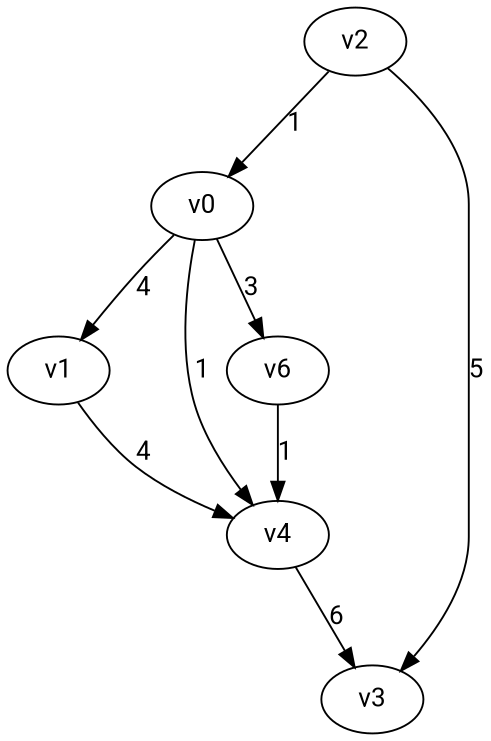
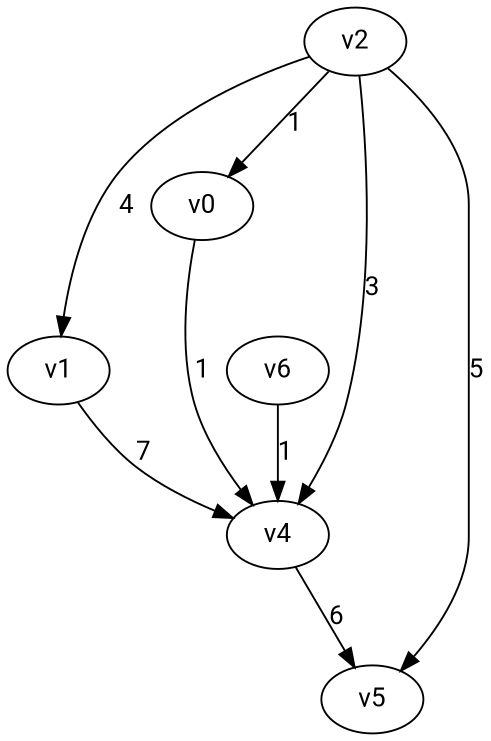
  digraph {
    fontname=Roboto
    node [fontname=Roboto]
    edge [fontname=Roboto]
    v0
    v1
    n3 [label=v6]
    v4
    v2
-   v5 [label=v3]
-   v0 -> v1 [label=4]
-   v0 -> n3 [label=3]
+   v5
+   v2 -> v1 [label=4]
    v0 -> v4 [label=1]
-   v1 -> v4 [label=4]
+   v1 -> v4 [label=7]
    n3 -> v4 [label=1]
    v4 -> v5 [label=6]
    v2 -> v0 [label=1]
+   v2 -> v4 [label=3]
    v2 -> v5 [label=5]
  }
